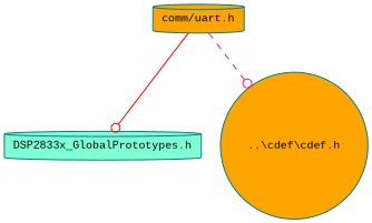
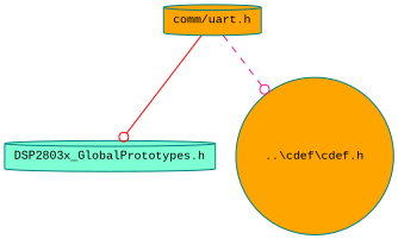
  digraph {
    fontname="Liberation Mono"
    node [color=teal fillcolor=orange fontname="Liberation Mono" fontsize=10 shape=cylinder style=filled]
    edge [fontname="Liberation Mono" fontsize=10 labelfontname=Helvetica labelfontsize=10 arrowhead=odot]
    n1 [fontcolor=black height=0.2 label="comm/uart.h" width=0.4]
-   n2 [fillcolor=aquamarine height=0.2 label="DSP2833x_GlobalPrototypes.h" width=0.4]
+   n2 [fillcolor=aquamarine height=0.2 label="DSP2803x_GlobalPrototypes.h" width=0.4]
    n3 [height=0.2 label="..\\cdef\\cdef.h" shape=circle width=0.4]
    n1 -> n2 [color=red style=solid]
    n1 -> n3 [color=deeppink style=dashed]
  }
